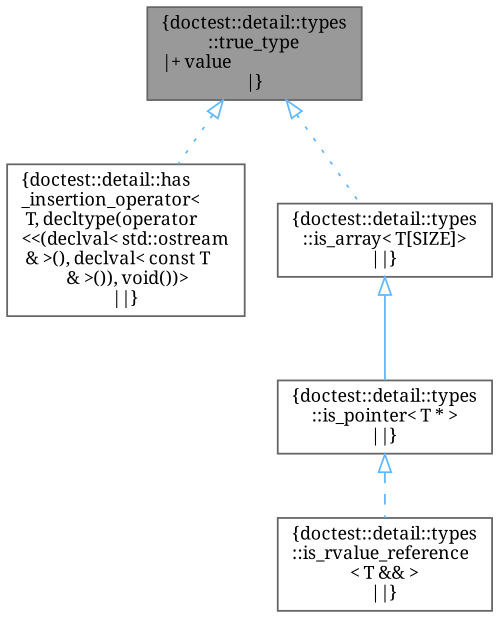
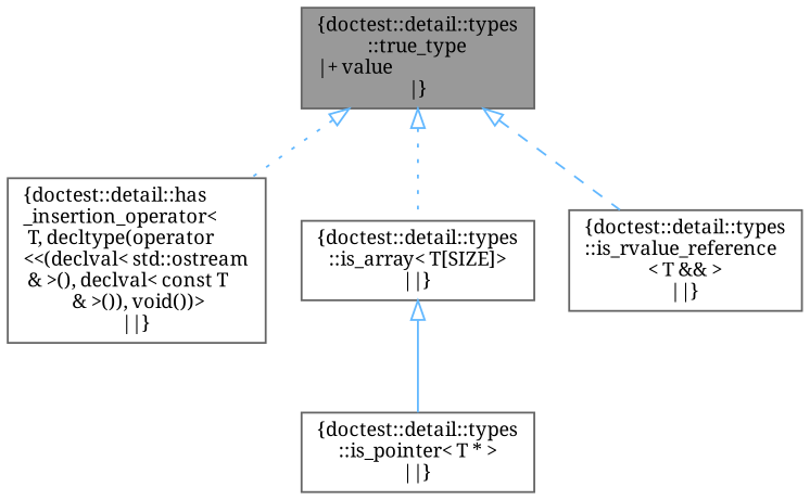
  digraph {
    fontname="Noto Serif"
    node [color=gray40 fillcolor=white fontname="Noto Serif" fontsize=10 shape=box style=filled]
    edge [arrowtail=onormal color=steelblue1 dir=back fontname="Noto Serif" fontsize=10 labelfontname=Helvetica labelfontsize=10 style=dotted]
    n1 [fillcolor=grey60 fontcolor=black height=0.2 label="{doctest::detail::types\l::true_type\n|+ value\l|}" width=0.4]
    n2 [height=0.2 label="{doctest::detail::has\l_insertion_operator\<\l T, decltype(operator\l\<\<(declval\< std::ostream\l & \>(), declval\< const T\l & \>()), void())\>\n||}" width=0.4]
    n3 [height=0.2 label="{doctest::detail::types\l::is_array\< T[SIZE]\>\n||}" width=0.4]
    n4 [height=0.2 label="{doctest::detail::types\l::is_rvalue_reference\l\< T && \>\n||}" width=0.4]
    n5 [height=0.2 label="{doctest::detail::types\l::is_pointer\< T * \>\n||}" width=0.4]
    n1 -> n2
    n1 -> n3
-   n5 -> n4 [style=dashed]
+   n1 -> n4 [style=dashed]
    n3 -> n5 [style=solid]
  }
